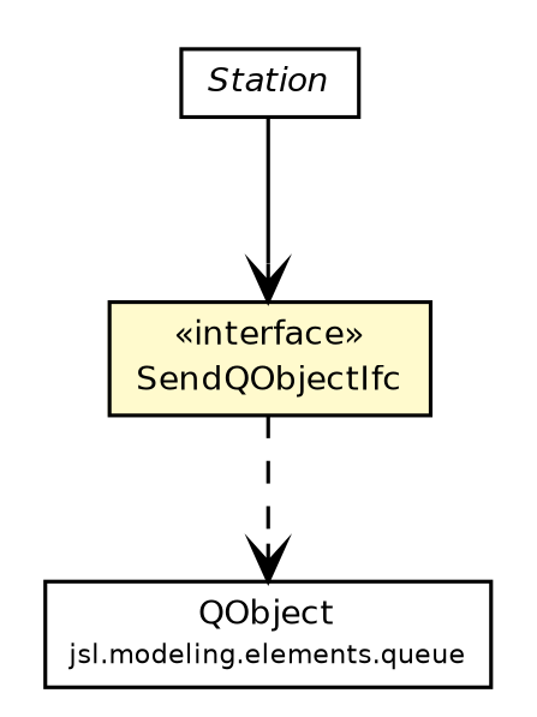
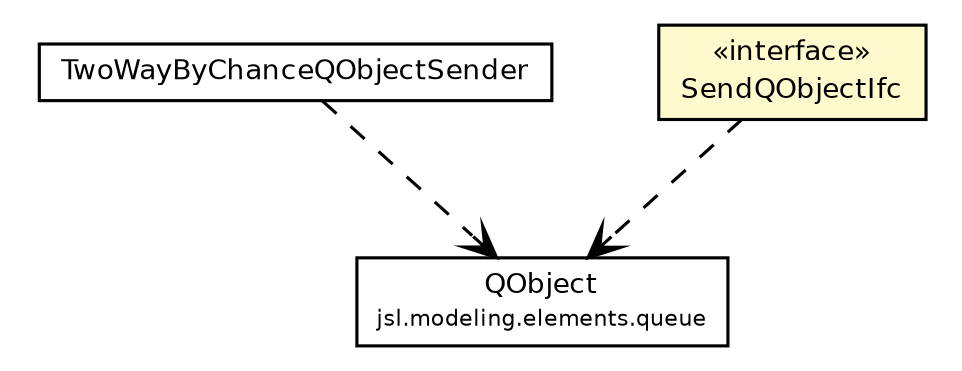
  digraph {
    nodesep=0.25
    ranksep=0.5
    node [fontcolor=black fontname=Helvetica fontsize=9.0 shape=plaintext]
    edge [arrowhead=open color=black fontcolor=black fontname=Helvetica fontsize=10.0 headport=p labelfontname=Helvetica labelfontsize=10 style=dashed tailport=p]
    n1 [label=<<table title="jsl.modeling.elements.queue.QObject" border="0" cellborder="1" cellspacing="0" cellpadding="2" port="p" href="../queue/QObject.html"> 		<tr><td><table border="0" cellspacing="0" cellpadding="1"> <tr><td align="center" balign="center"> QObject </td></tr> <tr><td align="center" balign="center"><font point-size="7.0"> jsl.modeling.elements.queue </font></td></tr> 		</table></td></tr> 		</table>>]
-   n3 [label=<<table title="jsl.modeling.elements.station.Station" border="0" cellborder="1" cellspacing="0" cellpadding="2" port="p" href="./Station.html"> 		<tr><td><table border="0" cellspacing="0" cellpadding="1"> <tr><td align="center" balign="center"><font face="Helvetica-Oblique"> Station </font></td></tr> 		</table></td></tr> 		</table>>]
+   n2 [label=<<table title="jsl.modeling.elements.station.TwoWayByChanceQObjectSender" border="0" cellborder="1" cellspacing="0" cellpadding="2" port="p" href="./TwoWayByChanceQObjectSender.html"> 		<tr><td><table border="0" cellspacing="0" cellpadding="1"> <tr><td align="center" balign="center"> TwoWayByChanceQObjectSender </td></tr> 		</table></td></tr> 		</table>>]
    n4 [label=<<table title="jsl.modeling.elements.station.SendQObjectIfc" border="0" cellborder="1" cellspacing="0" cellpadding="2" port="p" bgcolor="lemonChiffon" href="./SendQObjectIfc.html"> 		<tr><td><table border="0" cellspacing="0" cellpadding="1"> <tr><td align="center" balign="center"> &#171;interface&#187; </td></tr> <tr><td align="center" balign="center"> SendQObjectIfc </td></tr> 		</table></td></tr> 		</table>>]
-   n3 -> n4 [style=""]
+   n2 -> n1
    n4 -> n1
  }
